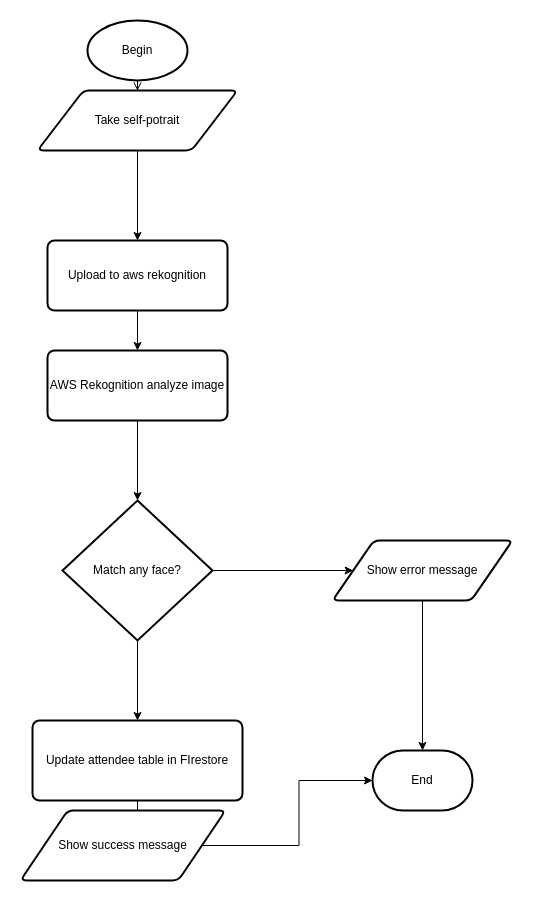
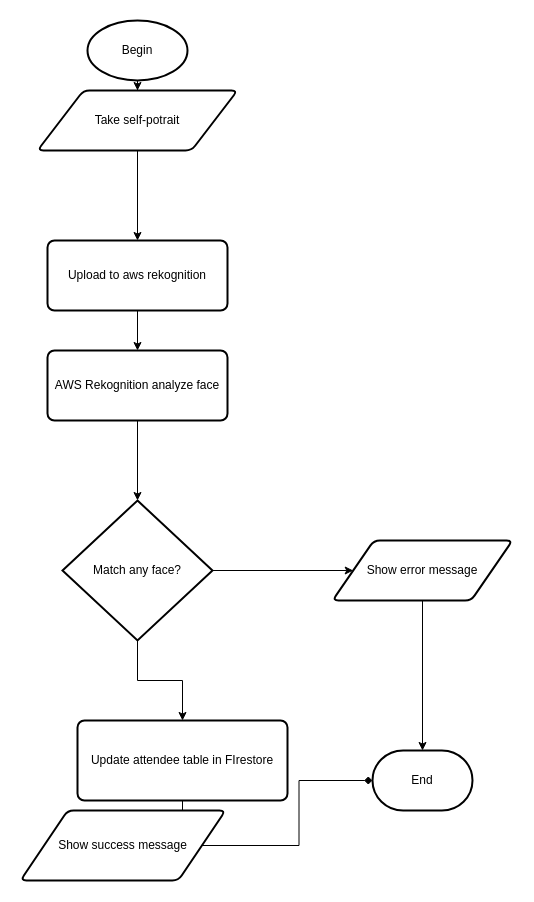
  <mxCell id="0" />
  <mxCell id="1" parent="0" />
- <mxCell id="2" value="" style="edgeStyle=orthogonalEdgeStyle;rounded=0;orthogonalLoop=1;jettySize=auto;html=1;endArrow=open;" edge="1" parent="1" source="3" target="5"><mxGeometry relative="1" as="geometry" /></mxCell>
+ <mxCell id="2" value="" style="edgeStyle=orthogonalEdgeStyle;rounded=0;orthogonalLoop=1;jettySize=auto;html=1;" edge="1" parent="1" source="3" target="5"><mxGeometry relative="1" as="geometry" /></mxCell>
  <mxCell id="3" value="Begin" style="strokeWidth=2;html=1;shape=mxgraph.flowchart.start_1;whiteSpace=wrap;" vertex="1" parent="1"><mxGeometry x="87" y="20" width="100" height="60" as="geometry" /></mxCell>
  <mxCell id="4" value="" style="edgeStyle=orthogonalEdgeStyle;rounded=0;orthogonalLoop=1;jettySize=auto;html=1;" edge="1" parent="1" source="5" target="7"><mxGeometry relative="1" as="geometry" /></mxCell>
  <mxCell id="5" value="Take self-potrait" style="shape=parallelogram;html=1;strokeWidth=2;perimeter=parallelogramPerimeter;whiteSpace=wrap;rounded=1;arcSize=12;size=0.23;" vertex="1" parent="1"><mxGeometry x="37" y="90" width="200" height="60" as="geometry" /></mxCell>
  <mxCell id="6" value="" style="edgeStyle=orthogonalEdgeStyle;rounded=0;orthogonalLoop=1;jettySize=auto;html=1;" edge="1" parent="1" source="7" target="9"><mxGeometry relative="1" as="geometry" /></mxCell>
  <mxCell id="7" value="Upload to aws rekognition" style="rounded=1;whiteSpace=wrap;html=1;absoluteArcSize=1;arcSize=14;strokeWidth=2;" vertex="1" parent="1"><mxGeometry x="47" y="240" width="180" height="70" as="geometry" /></mxCell>
  <mxCell id="8" value="" style="edgeStyle=orthogonalEdgeStyle;rounded=0;orthogonalLoop=1;jettySize=auto;html=1;" edge="1" parent="1" source="9" target="12"><mxGeometry relative="1" as="geometry" /></mxCell>
- <mxCell id="9" value="AWS Rekognition analyze image" style="rounded=1;whiteSpace=wrap;html=1;absoluteArcSize=1;arcSize=14;strokeWidth=2;" vertex="1" parent="1"><mxGeometry x="47" y="350" width="180" height="70" as="geometry" /></mxCell>
+ <mxCell id="9" value="AWS Rekognition analyze face" style="rounded=1;whiteSpace=wrap;html=1;absoluteArcSize=1;arcSize=14;strokeWidth=2;" vertex="1" parent="1"><mxGeometry x="47" y="350" width="180" height="70" as="geometry" /></mxCell>
  <mxCell id="10" style="edgeStyle=orthogonalEdgeStyle;rounded=0;orthogonalLoop=1;jettySize=auto;html=1;" edge="1" parent="1" source="12" target="16"><mxGeometry relative="1" as="geometry" /></mxCell>
  <mxCell id="11" value="" style="edgeStyle=orthogonalEdgeStyle;rounded=0;orthogonalLoop=1;jettySize=auto;html=1;" edge="1" parent="1" source="12" target="14"><mxGeometry relative="1" as="geometry" /></mxCell>
  <mxCell id="12" value="Match any face?" style="strokeWidth=2;html=1;shape=mxgraph.flowchart.decision;whiteSpace=wrap;" vertex="1" parent="1"><mxGeometry x="62" y="500" width="150" height="140" as="geometry" /></mxCell>
  <mxCell id="13" value="" style="edgeStyle=orthogonalEdgeStyle;rounded=0;orthogonalLoop=1;jettySize=auto;html=1;" edge="1" parent="1" source="14" target="18"><mxGeometry relative="1" as="geometry" /></mxCell>
- <mxCell id="14" value="Update attendee table in FIrestore" style="rounded=1;whiteSpace=wrap;html=1;absoluteArcSize=1;arcSize=14;strokeWidth=2;" vertex="1" parent="1"><mxGeometry x="32" y="720" width="210" height="80" as="geometry" /></mxCell>
+ <mxCell id="14" value="Update attendee table in FIrestore" style="rounded=1;whiteSpace=wrap;html=1;absoluteArcSize=1;arcSize=14;strokeWidth=2;" vertex="1" parent="1"><mxGeometry x="77" y="720" width="210" height="80" as="geometry" /></mxCell>
  <mxCell id="15" style="edgeStyle=orthogonalEdgeStyle;rounded=0;orthogonalLoop=1;jettySize=auto;html=1;entryX=0.5;entryY=0;entryDx=0;entryDy=0;entryPerimeter=0;" edge="1" parent="1" source="16" target="19"><mxGeometry relative="1" as="geometry" /></mxCell>
  <mxCell id="16" value="Show error message" style="shape=parallelogram;html=1;strokeWidth=2;perimeter=parallelogramPerimeter;whiteSpace=wrap;rounded=1;arcSize=12;size=0.23;" vertex="1" parent="1"><mxGeometry x="332" y="540" width="180" height="60" as="geometry" /></mxCell>
- <mxCell id="17" style="edgeStyle=orthogonalEdgeStyle;rounded=0;orthogonalLoop=1;jettySize=auto;html=1;" edge="1" parent="1" source="18" target="19"><mxGeometry relative="1" as="geometry" /></mxCell>
+ <mxCell id="17" style="edgeStyle=orthogonalEdgeStyle;rounded=0;orthogonalLoop=1;jettySize=auto;html=1;endArrow=diamond;" edge="1" parent="1" source="18" target="19"><mxGeometry relative="1" as="geometry" /></mxCell>
  <mxCell id="18" value="Show success message" style="shape=parallelogram;html=1;strokeWidth=2;perimeter=parallelogramPerimeter;whiteSpace=wrap;rounded=1;arcSize=12;size=0.23;" vertex="1" parent="1"><mxGeometry x="20" y="810" width="205" height="70" as="geometry" /></mxCell>
  <mxCell id="19" value="End" style="strokeWidth=2;html=1;shape=mxgraph.flowchart.terminator;whiteSpace=wrap;" vertex="1" parent="1"><mxGeometry x="372" y="750" width="100" height="60" as="geometry" /></mxCell>
